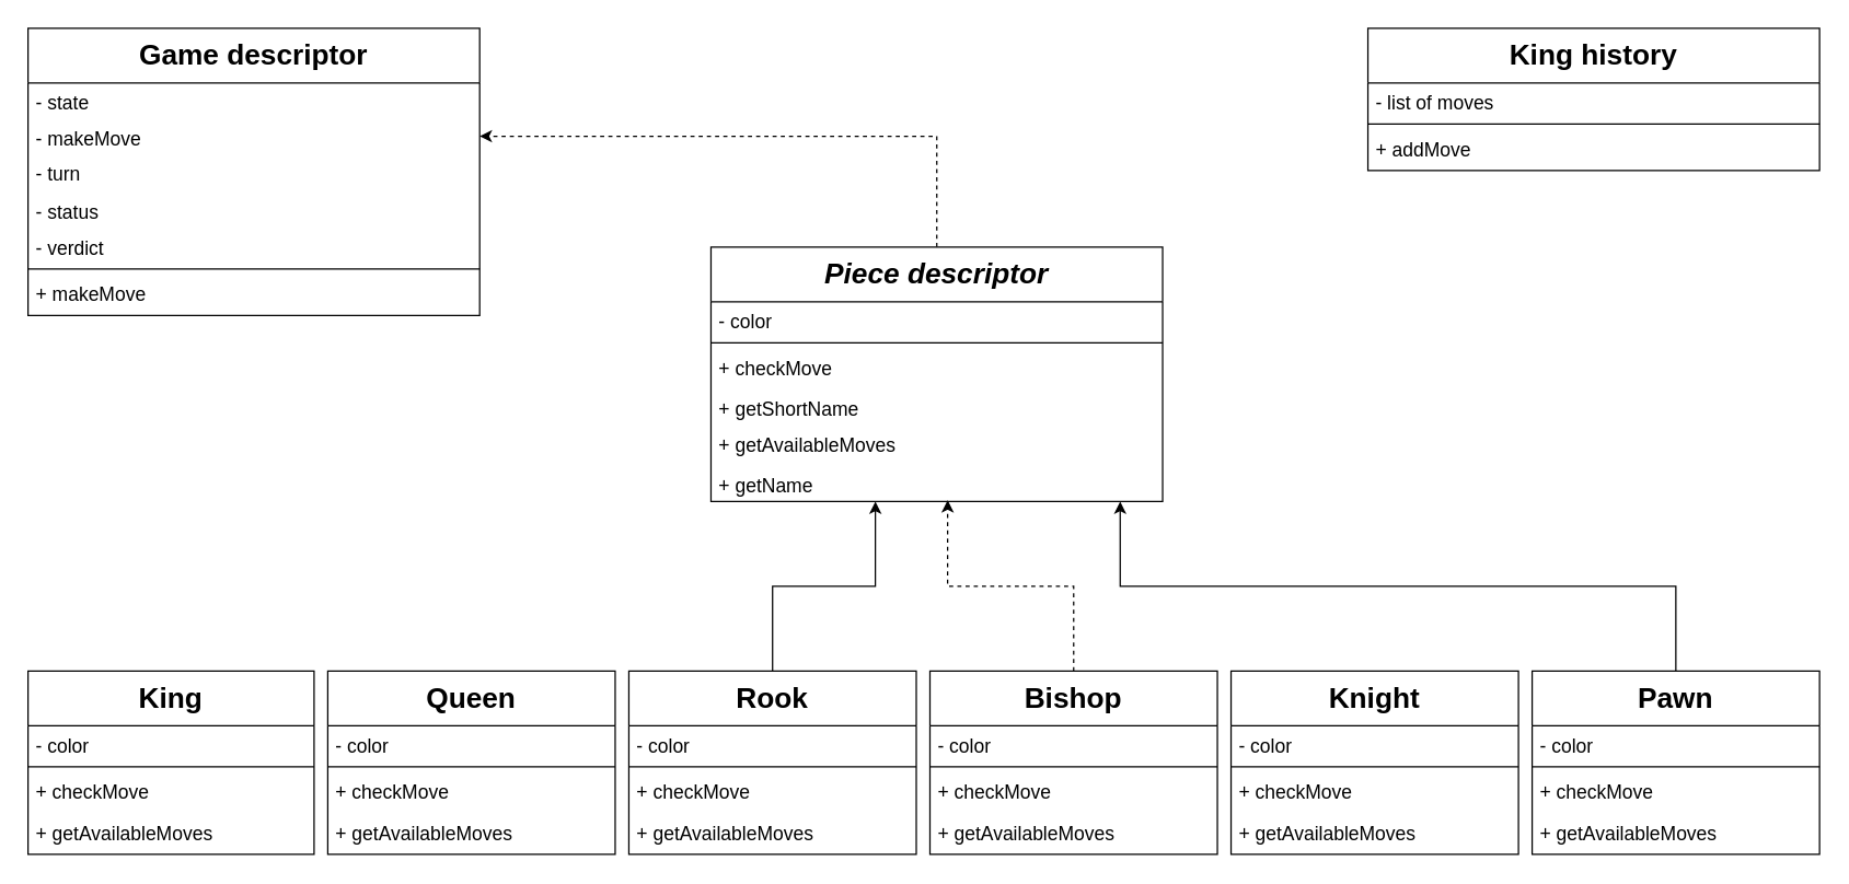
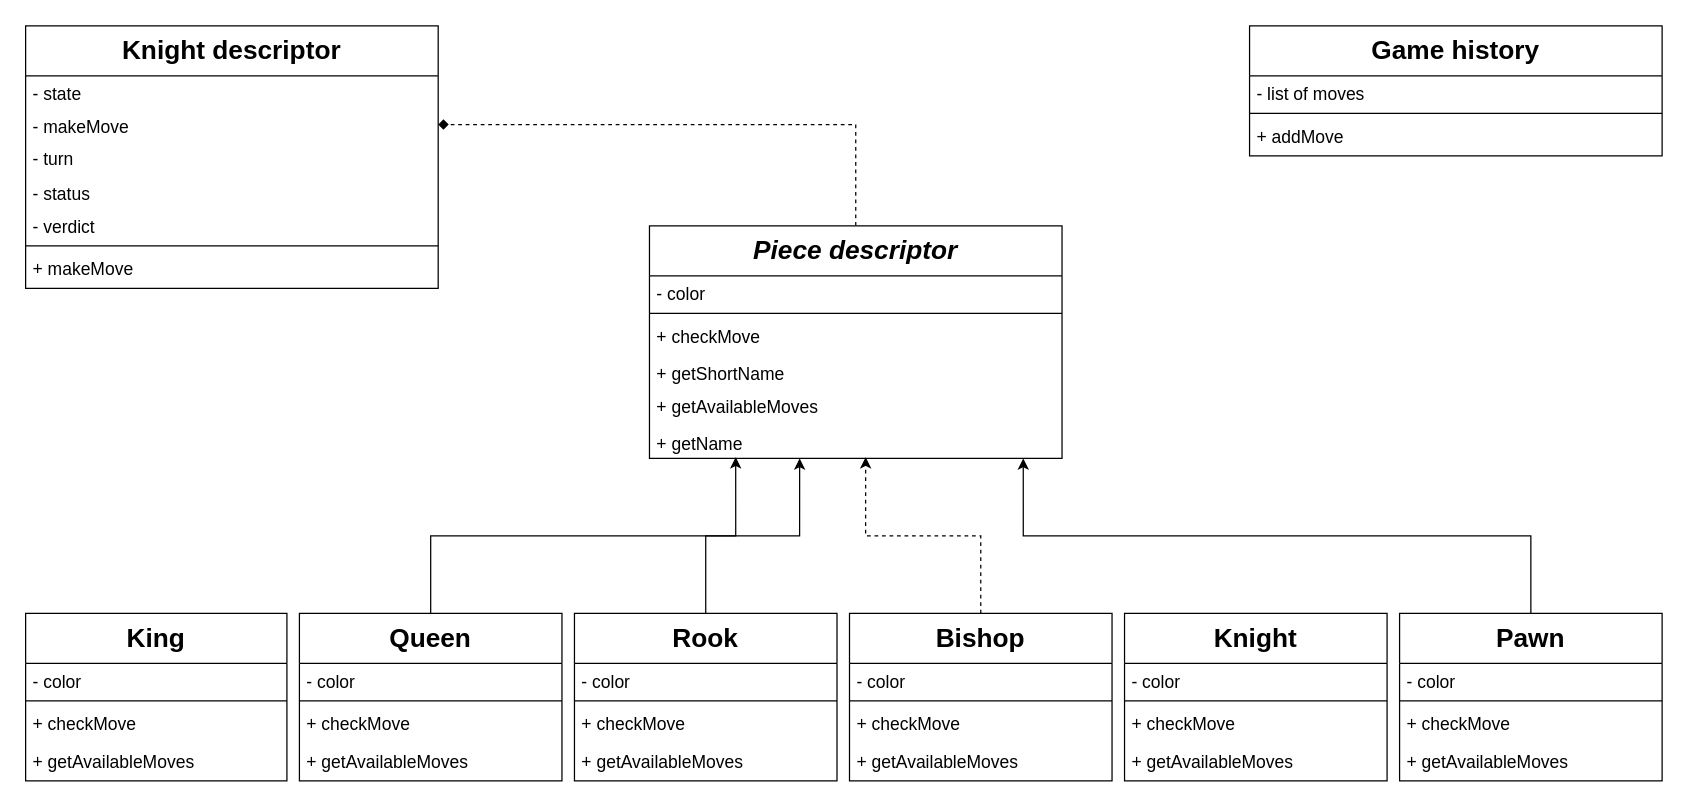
  <mxCell id="0" />
  <mxCell id="1" parent="0" />
- <mxCell id="2" value="Game descriptor" style="swimlane;fontStyle=1;align=center;verticalAlign=top;childLayout=stackLayout;horizontal=1;startSize=40;horizontalStack=0;resizeParent=1;resizeLast=0;collapsible=1;marginBottom=0;rounded=0;shadow=0;strokeWidth=1;fontSize=21;" parent="1" vertex="1"><mxGeometry x="20" y="20" width="330" height="210" as="geometry"><mxRectangle x="230" y="140" width="160" height="26" as="alternateBounds" /></mxGeometry></mxCell>
+ <mxCell id="2" value="Knight descriptor" style="swimlane;fontStyle=1;align=center;verticalAlign=top;childLayout=stackLayout;horizontal=1;startSize=40;horizontalStack=0;resizeParent=1;resizeLast=0;collapsible=1;marginBottom=0;rounded=0;shadow=0;strokeWidth=1;fontSize=21;" parent="1" vertex="1"><mxGeometry x="20" y="20" width="330" height="210" as="geometry"><mxRectangle x="230" y="140" width="160" height="26" as="alternateBounds" /></mxGeometry></mxCell>
  <mxCell id="3" value="- state" style="text;align=left;verticalAlign=top;spacingLeft=4;spacingRight=4;overflow=hidden;rotatable=0;points=[[0,0.5],[1,0.5]];portConstraint=eastwest;fontSize=14;" parent="2" vertex="1"><mxGeometry y="40" width="330" height="26" as="geometry" /></mxCell>
  <mxCell id="4" value="- makeMove" style="text;align=left;verticalAlign=top;spacingLeft=4;spacingRight=4;overflow=hidden;rotatable=0;points=[[0,0.5],[1,0.5]];portConstraint=eastwest;rounded=0;shadow=0;html=0;fontSize=14;" parent="2" vertex="1"><mxGeometry y="66" width="330" height="26" as="geometry" /></mxCell>
  <mxCell id="5" value="- turn" style="text;align=left;verticalAlign=top;spacingLeft=4;spacingRight=4;overflow=hidden;rotatable=0;points=[[0,0.5],[1,0.5]];portConstraint=eastwest;rounded=0;shadow=0;html=0;fontSize=14;" parent="2" vertex="1"><mxGeometry y="92" width="330" height="28" as="geometry" /></mxCell>
  <mxCell id="6" value="- status" style="text;align=left;verticalAlign=top;spacingLeft=4;spacingRight=4;overflow=hidden;rotatable=0;points=[[0,0.5],[1,0.5]];portConstraint=eastwest;rounded=0;shadow=0;html=0;fontSize=14;" parent="2" vertex="1"><mxGeometry y="120" width="330" height="26" as="geometry" /></mxCell>
  <mxCell id="7" value="- verdict" style="text;align=left;verticalAlign=top;spacingLeft=4;spacingRight=4;overflow=hidden;rotatable=0;points=[[0,0.5],[1,0.5]];portConstraint=eastwest;rounded=0;shadow=0;html=0;fontSize=14;" parent="2" vertex="1"><mxGeometry y="146" width="330" height="26" as="geometry" /></mxCell>
  <mxCell id="8" value="" style="line;html=1;strokeWidth=1;align=left;verticalAlign=middle;spacingTop=-1;spacingLeft=3;spacingRight=3;rotatable=0;labelPosition=right;points=[];portConstraint=eastwest;" parent="2" vertex="1"><mxGeometry y="172" width="330" height="8" as="geometry" /></mxCell>
  <mxCell id="9" value="+ makeMove" style="text;align=left;verticalAlign=top;spacingLeft=4;spacingRight=4;overflow=hidden;rotatable=0;points=[[0,0.5],[1,0.5]];portConstraint=eastwest;fontSize=14;" parent="2" vertex="1"><mxGeometry y="180" width="330" height="30" as="geometry" /></mxCell>
- <mxCell id="10" value="King history" style="swimlane;fontStyle=1;align=center;verticalAlign=top;childLayout=stackLayout;horizontal=1;startSize=40;horizontalStack=0;resizeParent=1;resizeLast=0;collapsible=1;marginBottom=0;rounded=0;shadow=0;strokeWidth=1;fontSize=21;" parent="1" vertex="1"><mxGeometry x="999" y="20" width="330" height="104" as="geometry"><mxRectangle x="230" y="140" width="160" height="26" as="alternateBounds" /></mxGeometry></mxCell>
+ <mxCell id="10" value="Game history" style="swimlane;fontStyle=1;align=center;verticalAlign=top;childLayout=stackLayout;horizontal=1;startSize=40;horizontalStack=0;resizeParent=1;resizeLast=0;collapsible=1;marginBottom=0;rounded=0;shadow=0;strokeWidth=1;fontSize=21;" parent="1" vertex="1"><mxGeometry x="999" y="20" width="330" height="104" as="geometry"><mxRectangle x="230" y="140" width="160" height="26" as="alternateBounds" /></mxGeometry></mxCell>
  <mxCell id="11" value="- list of moves" style="text;align=left;verticalAlign=top;spacingLeft=4;spacingRight=4;overflow=hidden;rotatable=0;points=[[0,0.5],[1,0.5]];portConstraint=eastwest;fontSize=14;" parent="10" vertex="1"><mxGeometry y="40" width="330" height="26" as="geometry" /></mxCell>
  <mxCell id="12" value="" style="line;html=1;strokeWidth=1;align=left;verticalAlign=middle;spacingTop=-1;spacingLeft=3;spacingRight=3;rotatable=0;labelPosition=right;points=[];portConstraint=eastwest;" parent="10" vertex="1"><mxGeometry y="66" width="330" height="8" as="geometry" /></mxCell>
  <mxCell id="13" value="+ addMove" style="text;align=left;verticalAlign=top;spacingLeft=4;spacingRight=4;overflow=hidden;rotatable=0;points=[[0,0.5],[1,0.5]];portConstraint=eastwest;fontSize=14;" parent="10" vertex="1"><mxGeometry y="74" width="330" height="30" as="geometry" /></mxCell>
- <mxCell id="14" style="edgeStyle=orthogonalEdgeStyle;rounded=0;orthogonalLoop=1;jettySize=auto;html=1;exitX=0.5;exitY=0;exitDx=0;exitDy=0;entryX=1;entryY=0.5;entryDx=0;entryDy=0;dashed=1;" edge="1" parent="1" source="15" target="4"><mxGeometry relative="1" as="geometry" /></mxCell>
+ <mxCell id="14" style="edgeStyle=orthogonalEdgeStyle;rounded=0;orthogonalLoop=1;jettySize=auto;html=1;exitX=0.5;exitY=0;exitDx=0;exitDy=0;entryX=1;entryY=0.5;entryDx=0;entryDy=0;dashed=1;endArrow=diamond;" edge="1" parent="1" source="15" target="4"><mxGeometry relative="1" as="geometry" /></mxCell>
  <mxCell id="15" value="Piece descriptor" style="swimlane;fontStyle=3;align=center;verticalAlign=top;childLayout=stackLayout;horizontal=1;startSize=40;horizontalStack=0;resizeParent=1;resizeLast=0;collapsible=1;marginBottom=0;rounded=0;shadow=0;strokeWidth=1;fontSize=21;" parent="1" vertex="1"><mxGeometry x="519" y="180" width="330" height="186" as="geometry"><mxRectangle x="620" y="240" width="160" height="26" as="alternateBounds" /></mxGeometry></mxCell>
  <mxCell id="16" value="- color" style="text;align=left;verticalAlign=top;spacingLeft=4;spacingRight=4;overflow=hidden;rotatable=0;points=[[0,0.5],[1,0.5]];portConstraint=eastwest;rounded=0;shadow=0;html=0;fontSize=14;" parent="15" vertex="1"><mxGeometry y="40" width="330" height="26" as="geometry" /></mxCell>
  <mxCell id="17" value="" style="line;html=1;strokeWidth=1;align=left;verticalAlign=middle;spacingTop=-1;spacingLeft=3;spacingRight=3;rotatable=0;labelPosition=right;points=[];portConstraint=eastwest;" parent="15" vertex="1"><mxGeometry y="66" width="330" height="8" as="geometry" /></mxCell>
  <mxCell id="18" value="+ checkMove" style="text;align=left;verticalAlign=top;spacingLeft=4;spacingRight=4;overflow=hidden;rotatable=0;points=[[0,0.5],[1,0.5]];portConstraint=eastwest;fontSize=14;" parent="15" vertex="1"><mxGeometry y="74" width="330" height="30" as="geometry" /></mxCell>
  <mxCell id="19" value="+ getShortName" style="text;align=left;verticalAlign=top;spacingLeft=4;spacingRight=4;overflow=hidden;rotatable=0;points=[[0,0.5],[1,0.5]];portConstraint=eastwest;fontSize=14;" vertex="1" parent="15"><mxGeometry y="104" width="330" height="26" as="geometry" /></mxCell>
  <mxCell id="20" value="+ getAvailableMoves" style="text;align=left;verticalAlign=top;spacingLeft=4;spacingRight=4;overflow=hidden;rotatable=0;points=[[0,0.5],[1,0.5]];portConstraint=eastwest;fontSize=14;" parent="15" vertex="1"><mxGeometry y="130" width="330" height="30" as="geometry" /></mxCell>
  <mxCell id="21" value="+ getName" style="text;align=left;verticalAlign=top;spacingLeft=4;spacingRight=4;overflow=hidden;rotatable=0;points=[[0,0.5],[1,0.5]];portConstraint=eastwest;fontSize=14;" parent="15" vertex="1"><mxGeometry y="160" width="330" height="26" as="geometry" /></mxCell>
  <mxCell id="22" value="King" style="swimlane;fontStyle=1;align=center;verticalAlign=top;childLayout=stackLayout;horizontal=1;startSize=40;horizontalStack=0;resizeParent=1;resizeLast=0;collapsible=1;marginBottom=0;rounded=0;shadow=0;strokeWidth=1;fontSize=21;" parent="1" vertex="1"><mxGeometry x="20" y="490" width="209" height="134" as="geometry"><mxRectangle x="620" y="240" width="160" height="26" as="alternateBounds" /></mxGeometry></mxCell>
  <mxCell id="23" value="- color" style="text;align=left;verticalAlign=top;spacingLeft=4;spacingRight=4;overflow=hidden;rotatable=0;points=[[0,0.5],[1,0.5]];portConstraint=eastwest;rounded=0;shadow=0;html=0;fontSize=14;" parent="22" vertex="1"><mxGeometry y="40" width="209" height="26" as="geometry" /></mxCell>
  <mxCell id="24" value="" style="line;html=1;strokeWidth=1;align=left;verticalAlign=middle;spacingTop=-1;spacingLeft=3;spacingRight=3;rotatable=0;labelPosition=right;points=[];portConstraint=eastwest;" parent="22" vertex="1"><mxGeometry y="66" width="209" height="8" as="geometry" /></mxCell>
  <mxCell id="25" value="+ checkMove" style="text;align=left;verticalAlign=top;spacingLeft=4;spacingRight=4;overflow=hidden;rotatable=0;points=[[0,0.5],[1,0.5]];portConstraint=eastwest;fontSize=14;" parent="22" vertex="1"><mxGeometry y="74" width="209" height="30" as="geometry" /></mxCell>
  <mxCell id="26" value="+ getAvailableMoves" style="text;align=left;verticalAlign=top;spacingLeft=4;spacingRight=4;overflow=hidden;rotatable=0;points=[[0,0.5],[1,0.5]];portConstraint=eastwest;fontSize=14;" parent="22" vertex="1"><mxGeometry y="104" width="209" height="30" as="geometry" /></mxCell>
+ <mxCell id="27" style="edgeStyle=orthogonalEdgeStyle;rounded=0;orthogonalLoop=1;jettySize=auto;html=1;fontSize=14;entryX=0.209;entryY=0.962;entryDx=0;entryDy=0;entryPerimeter=0;" parent="1" source="28" target="21" edge="1"><mxGeometry relative="1" as="geometry"><mxPoint x="590" y="310" as="targetPoint" /></mxGeometry></mxCell>
  <mxCell id="28" value="Queen" style="swimlane;fontStyle=1;align=center;verticalAlign=top;childLayout=stackLayout;horizontal=1;startSize=40;horizontalStack=0;resizeParent=1;resizeLast=0;collapsible=1;marginBottom=0;rounded=0;shadow=0;strokeWidth=1;fontSize=21;" parent="1" vertex="1"><mxGeometry x="239" y="490" width="210" height="134" as="geometry"><mxRectangle x="620" y="240" width="160" height="26" as="alternateBounds" /></mxGeometry></mxCell>
  <mxCell id="29" value="- color" style="text;align=left;verticalAlign=top;spacingLeft=4;spacingRight=4;overflow=hidden;rotatable=0;points=[[0,0.5],[1,0.5]];portConstraint=eastwest;rounded=0;shadow=0;html=0;fontSize=14;" parent="28" vertex="1"><mxGeometry y="40" width="210" height="26" as="geometry" /></mxCell>
  <mxCell id="30" value="" style="line;html=1;strokeWidth=1;align=left;verticalAlign=middle;spacingTop=-1;spacingLeft=3;spacingRight=3;rotatable=0;labelPosition=right;points=[];portConstraint=eastwest;" parent="28" vertex="1"><mxGeometry y="66" width="210" height="8" as="geometry" /></mxCell>
  <mxCell id="31" value="+ checkMove" style="text;align=left;verticalAlign=top;spacingLeft=4;spacingRight=4;overflow=hidden;rotatable=0;points=[[0,0.5],[1,0.5]];portConstraint=eastwest;fontSize=14;" parent="28" vertex="1"><mxGeometry y="74" width="210" height="30" as="geometry" /></mxCell>
  <mxCell id="32" value="+ getAvailableMoves" style="text;align=left;verticalAlign=top;spacingLeft=4;spacingRight=4;overflow=hidden;rotatable=0;points=[[0,0.5],[1,0.5]];portConstraint=eastwest;fontSize=14;" parent="28" vertex="1"><mxGeometry y="104" width="210" height="30" as="geometry" /></mxCell>
  <mxCell id="33" style="edgeStyle=orthogonalEdgeStyle;rounded=0;orthogonalLoop=1;jettySize=auto;html=1;fontSize=14;entryX=0.364;entryY=1;entryDx=0;entryDy=0;entryPerimeter=0;" parent="1" source="34" target="21" edge="1"><mxGeometry relative="1" as="geometry"><mxPoint x="656" y="310" as="targetPoint" /></mxGeometry></mxCell>
  <mxCell id="34" value="Rook" style="swimlane;fontStyle=1;align=center;verticalAlign=top;childLayout=stackLayout;horizontal=1;startSize=40;horizontalStack=0;resizeParent=1;resizeLast=0;collapsible=1;marginBottom=0;rounded=0;shadow=0;strokeWidth=1;fontSize=21;" parent="1" vertex="1"><mxGeometry x="459" y="490" width="210" height="134" as="geometry"><mxRectangle x="620" y="240" width="160" height="26" as="alternateBounds" /></mxGeometry></mxCell>
  <mxCell id="35" value="- color" style="text;align=left;verticalAlign=top;spacingLeft=4;spacingRight=4;overflow=hidden;rotatable=0;points=[[0,0.5],[1,0.5]];portConstraint=eastwest;rounded=0;shadow=0;html=0;fontSize=14;" parent="34" vertex="1"><mxGeometry y="40" width="210" height="26" as="geometry" /></mxCell>
  <mxCell id="36" value="" style="line;html=1;strokeWidth=1;align=left;verticalAlign=middle;spacingTop=-1;spacingLeft=3;spacingRight=3;rotatable=0;labelPosition=right;points=[];portConstraint=eastwest;" parent="34" vertex="1"><mxGeometry y="66" width="210" height="8" as="geometry" /></mxCell>
  <mxCell id="37" value="+ checkMove" style="text;align=left;verticalAlign=top;spacingLeft=4;spacingRight=4;overflow=hidden;rotatable=0;points=[[0,0.5],[1,0.5]];portConstraint=eastwest;fontSize=14;" parent="34" vertex="1"><mxGeometry y="74" width="210" height="30" as="geometry" /></mxCell>
  <mxCell id="38" value="+ getAvailableMoves" style="text;align=left;verticalAlign=top;spacingLeft=4;spacingRight=4;overflow=hidden;rotatable=0;points=[[0,0.5],[1,0.5]];portConstraint=eastwest;fontSize=14;" parent="34" vertex="1"><mxGeometry y="104" width="210" height="30" as="geometry" /></mxCell>
  <mxCell id="39" style="edgeStyle=orthogonalEdgeStyle;rounded=0;orthogonalLoop=1;jettySize=auto;html=1;fontSize=14;entryX=0.524;entryY=0.962;entryDx=0;entryDy=0;entryPerimeter=0;dashed=1;" parent="1" source="40" target="21" edge="1"><mxGeometry relative="1" as="geometry"><mxPoint x="694" y="310" as="targetPoint" /></mxGeometry></mxCell>
  <mxCell id="40" value="Bishop" style="swimlane;fontStyle=1;align=center;verticalAlign=top;childLayout=stackLayout;horizontal=1;startSize=40;horizontalStack=0;resizeParent=1;resizeLast=0;collapsible=1;marginBottom=0;rounded=0;shadow=0;strokeWidth=1;fontSize=21;" parent="1" vertex="1"><mxGeometry x="679" y="490" width="210" height="134" as="geometry"><mxRectangle x="620" y="240" width="160" height="26" as="alternateBounds" /></mxGeometry></mxCell>
  <mxCell id="41" value="- color" style="text;align=left;verticalAlign=top;spacingLeft=4;spacingRight=4;overflow=hidden;rotatable=0;points=[[0,0.5],[1,0.5]];portConstraint=eastwest;rounded=0;shadow=0;html=0;fontSize=14;" parent="40" vertex="1"><mxGeometry y="40" width="210" height="26" as="geometry" /></mxCell>
  <mxCell id="42" value="" style="line;html=1;strokeWidth=1;align=left;verticalAlign=middle;spacingTop=-1;spacingLeft=3;spacingRight=3;rotatable=0;labelPosition=right;points=[];portConstraint=eastwest;" parent="40" vertex="1"><mxGeometry y="66" width="210" height="8" as="geometry" /></mxCell>
  <mxCell id="43" value="+ checkMove" style="text;align=left;verticalAlign=top;spacingLeft=4;spacingRight=4;overflow=hidden;rotatable=0;points=[[0,0.5],[1,0.5]];portConstraint=eastwest;fontSize=14;" parent="40" vertex="1"><mxGeometry y="74" width="210" height="30" as="geometry" /></mxCell>
  <mxCell id="44" value="+ getAvailableMoves" style="text;align=left;verticalAlign=top;spacingLeft=4;spacingRight=4;overflow=hidden;rotatable=0;points=[[0,0.5],[1,0.5]];portConstraint=eastwest;fontSize=14;" parent="40" vertex="1"><mxGeometry y="104" width="210" height="30" as="geometry" /></mxCell>
  <mxCell id="45" value="Knight" style="swimlane;fontStyle=1;align=center;verticalAlign=top;childLayout=stackLayout;horizontal=1;startSize=40;horizontalStack=0;resizeParent=1;resizeLast=0;collapsible=1;marginBottom=0;rounded=0;shadow=0;strokeWidth=1;fontSize=21;" parent="1" vertex="1"><mxGeometry x="899" y="490" width="210" height="134" as="geometry"><mxRectangle x="620" y="240" width="160" height="26" as="alternateBounds" /></mxGeometry></mxCell>
  <mxCell id="46" value="- color" style="text;align=left;verticalAlign=top;spacingLeft=4;spacingRight=4;overflow=hidden;rotatable=0;points=[[0,0.5],[1,0.5]];portConstraint=eastwest;rounded=0;shadow=0;html=0;fontSize=14;" parent="45" vertex="1"><mxGeometry y="40" width="210" height="26" as="geometry" /></mxCell>
  <mxCell id="47" value="" style="line;html=1;strokeWidth=1;align=left;verticalAlign=middle;spacingTop=-1;spacingLeft=3;spacingRight=3;rotatable=0;labelPosition=right;points=[];portConstraint=eastwest;" parent="45" vertex="1"><mxGeometry y="66" width="210" height="8" as="geometry" /></mxCell>
  <mxCell id="48" value="+ checkMove" style="text;align=left;verticalAlign=top;spacingLeft=4;spacingRight=4;overflow=hidden;rotatable=0;points=[[0,0.5],[1,0.5]];portConstraint=eastwest;fontSize=14;" parent="45" vertex="1"><mxGeometry y="74" width="210" height="30" as="geometry" /></mxCell>
  <mxCell id="49" value="+ getAvailableMoves" style="text;align=left;verticalAlign=top;spacingLeft=4;spacingRight=4;overflow=hidden;rotatable=0;points=[[0,0.5],[1,0.5]];portConstraint=eastwest;fontSize=14;" parent="45" vertex="1"><mxGeometry y="104" width="210" height="30" as="geometry" /></mxCell>
  <mxCell id="50" style="edgeStyle=orthogonalEdgeStyle;rounded=0;orthogonalLoop=1;jettySize=auto;html=1;exitX=0.5;exitY=0;exitDx=0;exitDy=0;fontSize=14;entryX=0.906;entryY=1;entryDx=0;entryDy=0;entryPerimeter=0;" parent="1" source="51" target="21" edge="1"><mxGeometry relative="1" as="geometry"><mxPoint x="829" y="310" as="targetPoint" /></mxGeometry></mxCell>
  <mxCell id="51" value="Pawn" style="swimlane;fontStyle=1;align=center;verticalAlign=top;childLayout=stackLayout;horizontal=1;startSize=40;horizontalStack=0;resizeParent=1;resizeLast=0;collapsible=1;marginBottom=0;rounded=0;shadow=0;strokeWidth=1;fontSize=21;" parent="1" vertex="1"><mxGeometry x="1119" y="490" width="210" height="134" as="geometry"><mxRectangle x="620" y="240" width="160" height="26" as="alternateBounds" /></mxGeometry></mxCell>
  <mxCell id="52" value="- color" style="text;align=left;verticalAlign=top;spacingLeft=4;spacingRight=4;overflow=hidden;rotatable=0;points=[[0,0.5],[1,0.5]];portConstraint=eastwest;rounded=0;shadow=0;html=0;fontSize=14;" parent="51" vertex="1"><mxGeometry y="40" width="210" height="26" as="geometry" /></mxCell>
  <mxCell id="53" value="" style="line;html=1;strokeWidth=1;align=left;verticalAlign=middle;spacingTop=-1;spacingLeft=3;spacingRight=3;rotatable=0;labelPosition=right;points=[];portConstraint=eastwest;" parent="51" vertex="1"><mxGeometry y="66" width="210" height="8" as="geometry" /></mxCell>
  <mxCell id="54" value="+ checkMove" style="text;align=left;verticalAlign=top;spacingLeft=4;spacingRight=4;overflow=hidden;rotatable=0;points=[[0,0.5],[1,0.5]];portConstraint=eastwest;fontSize=14;" parent="51" vertex="1"><mxGeometry y="74" width="210" height="30" as="geometry" /></mxCell>
  <mxCell id="55" value="+ getAvailableMoves" style="text;align=left;verticalAlign=top;spacingLeft=4;spacingRight=4;overflow=hidden;rotatable=0;points=[[0,0.5],[1,0.5]];portConstraint=eastwest;fontSize=14;" parent="51" vertex="1"><mxGeometry y="104" width="210" height="30" as="geometry" /></mxCell>
